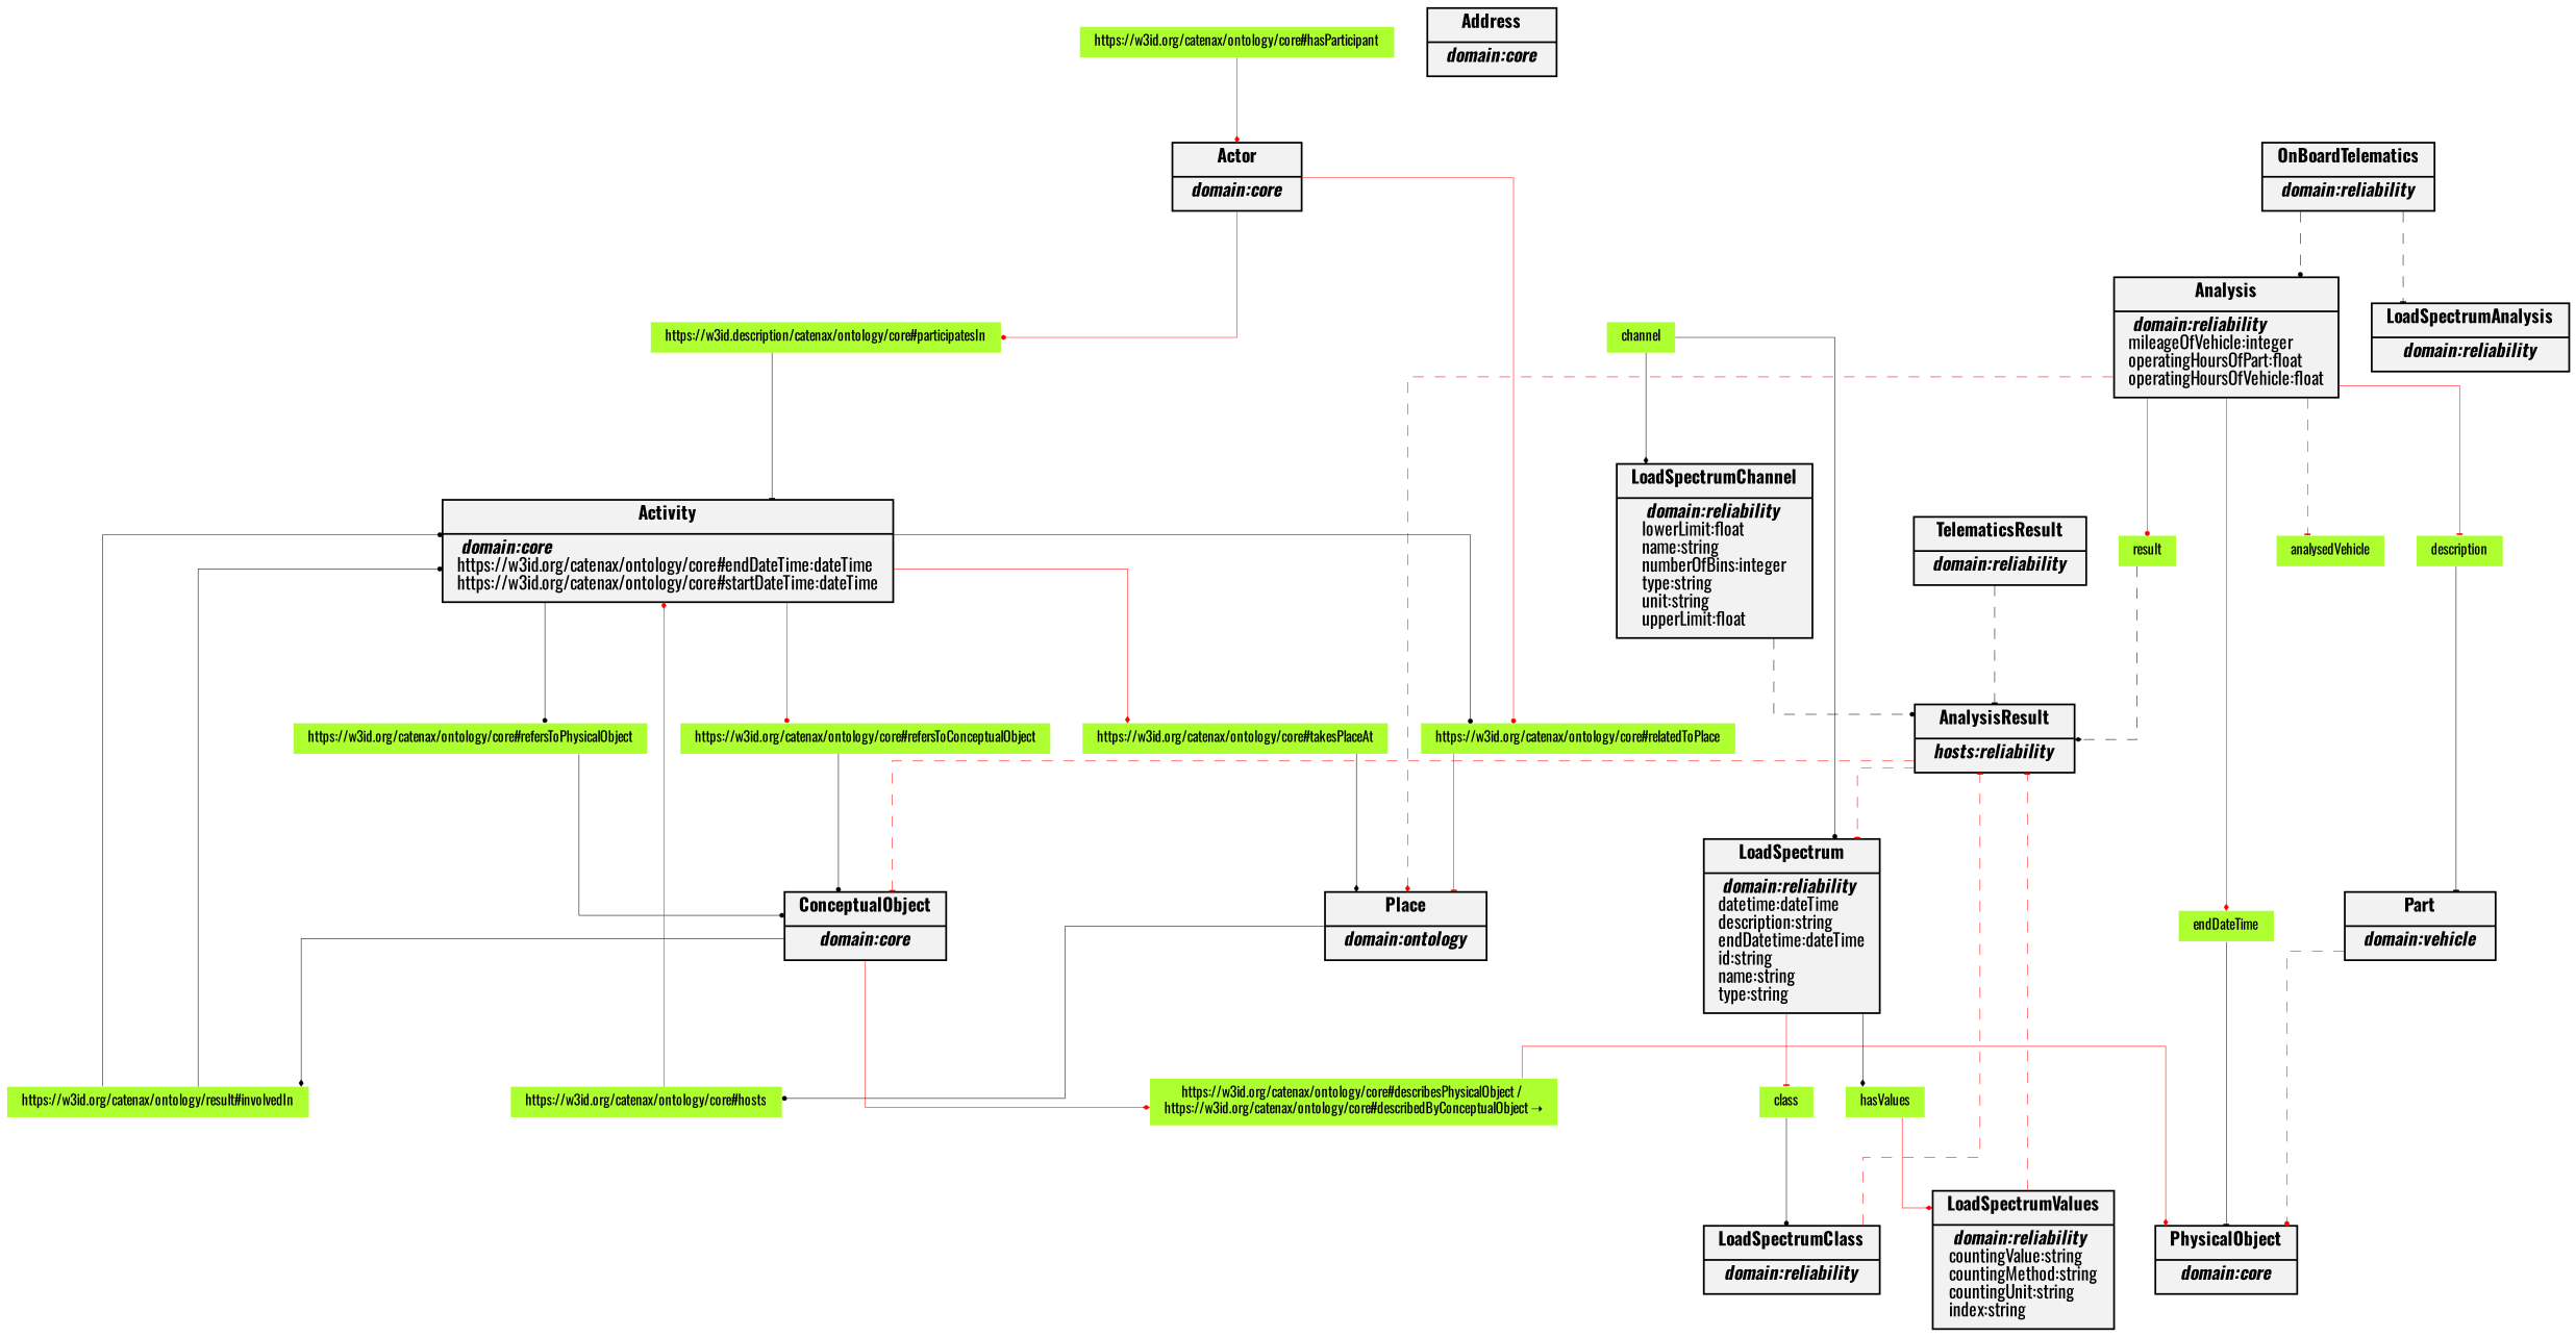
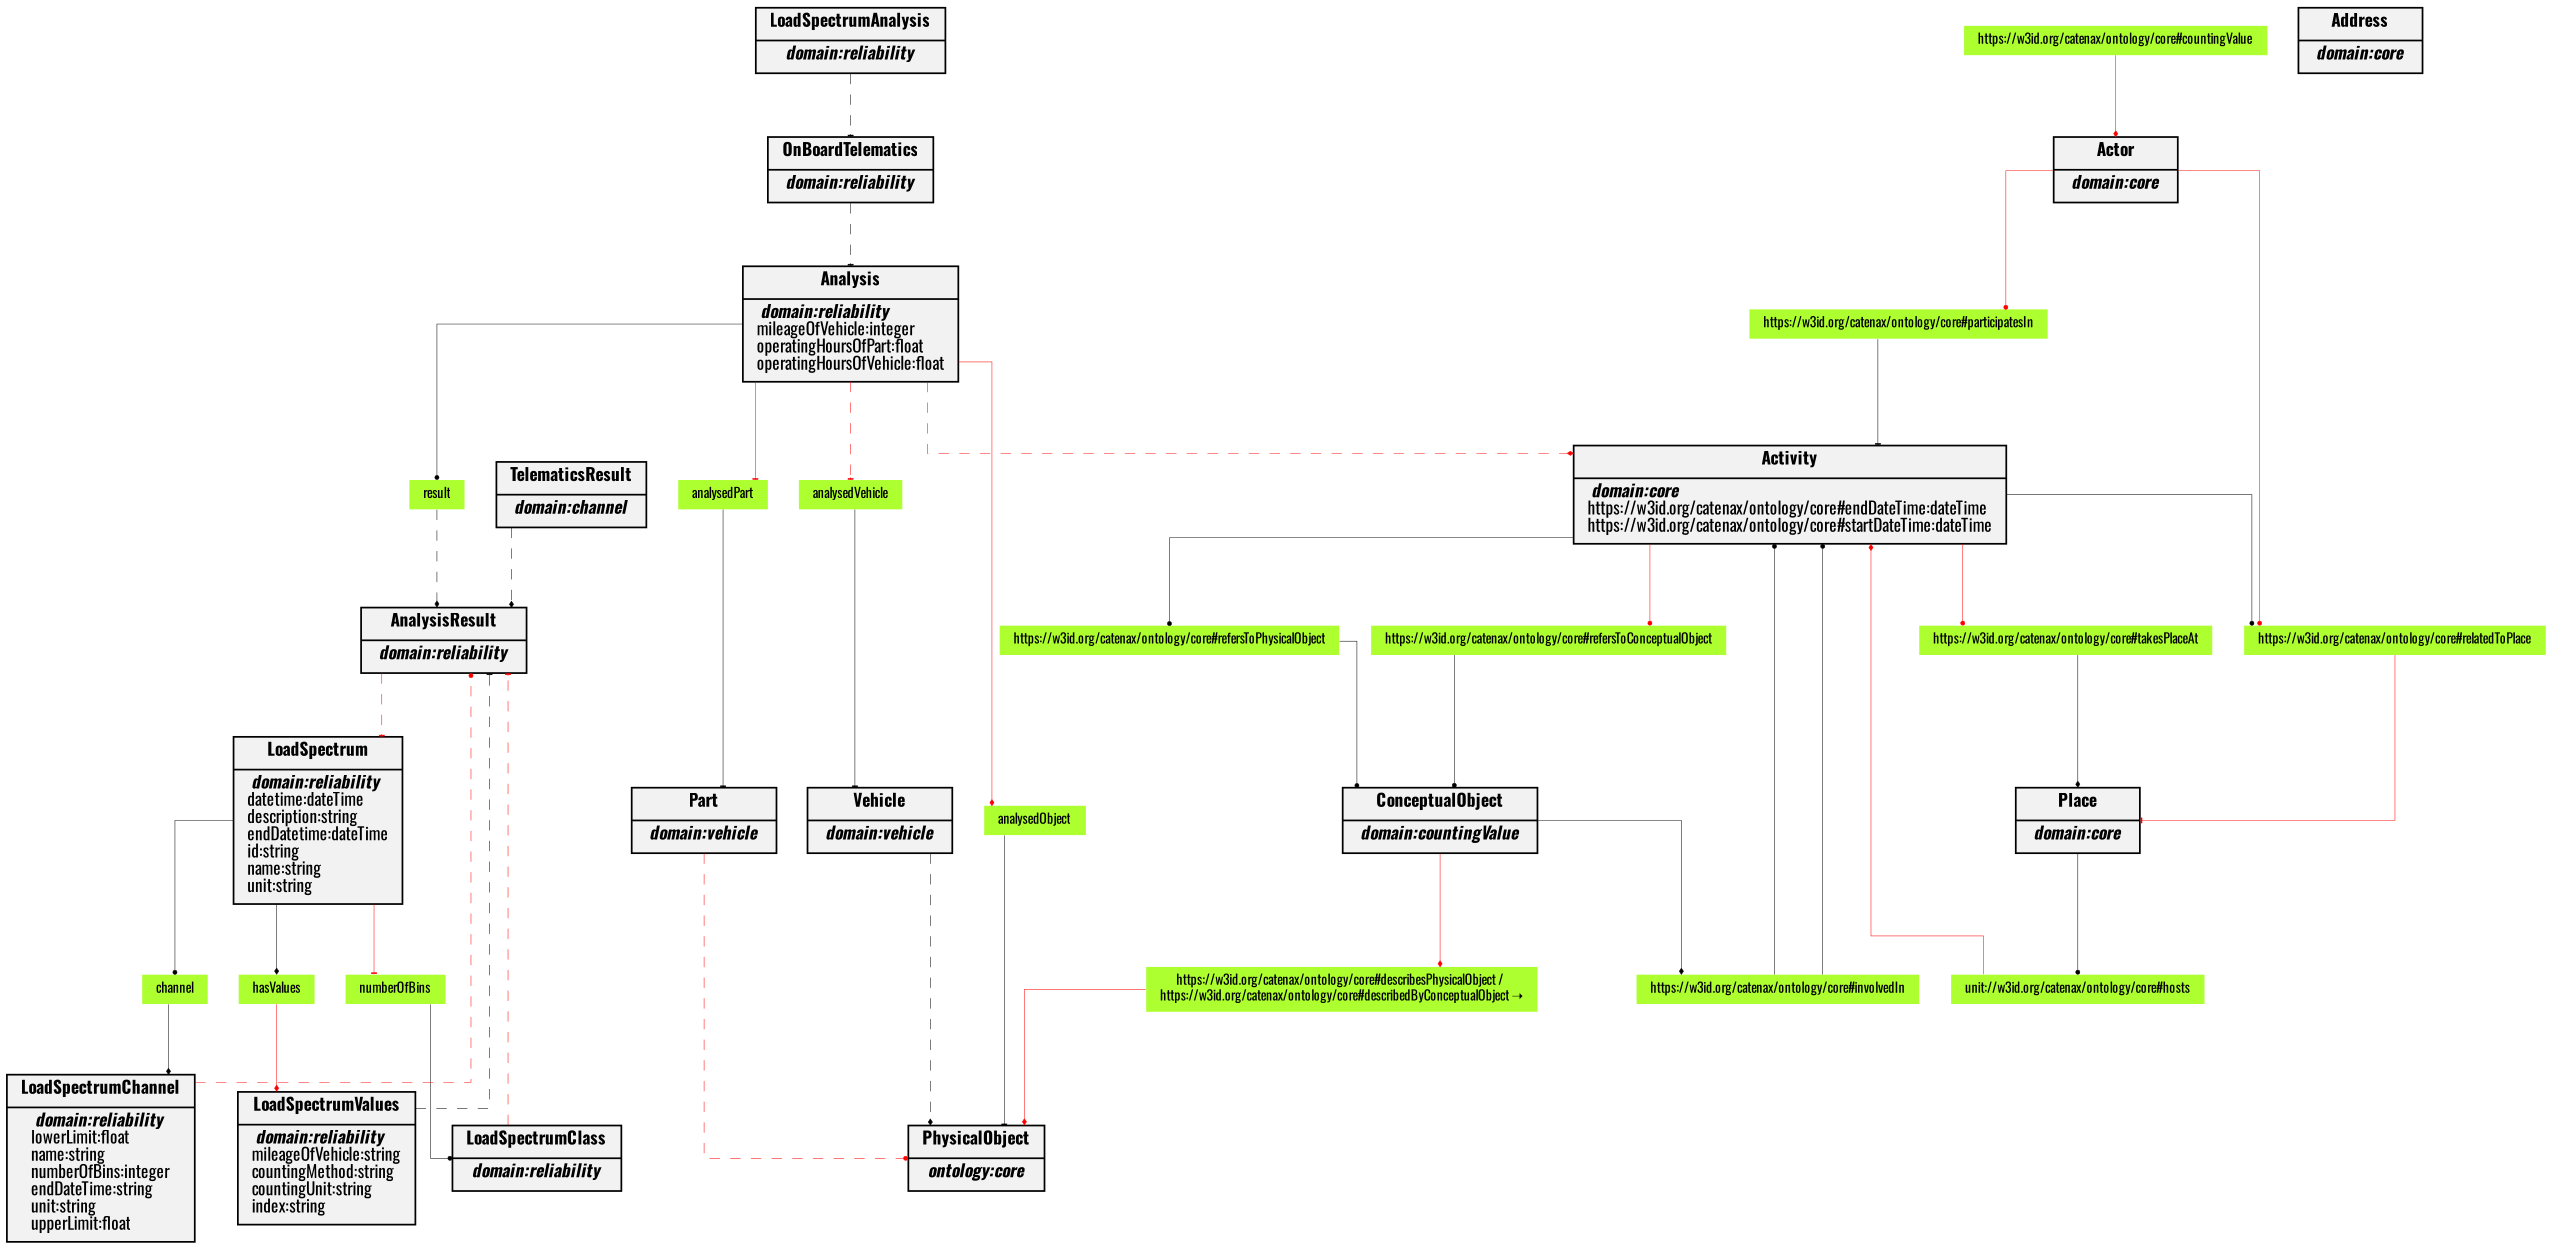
  digraph {
    fontname=Oswald
    fontsize=10
    splines=ortho
    node [fillcolor=gray95 fontname=Oswald fontsize=10 shape=record style=filled]
    edge [arrowhead=dot arrowsize=0.3 color=red fontname=Oswald fontsize=10 penwidth=0.3]
    n1 [label=<{<b>Activity</b> | <i><b> domain:core</b></i> <br align="left"/>https://w3id.org/catenax/ontology/core#endDateTime:dateTime<br align="left"/>https://w3id.org/catenax/ontology/core#startDateTime:dateTime<br align="left"/>}>]
    n2 [fillcolor=greenyellow fontsize=8 height=0 label="https://w3id.org/catenax/ontology/core#refersToConceptualObject" shape=plaintext width=0]
    n3 [fillcolor=greenyellow fontsize=8 height=0 label="https://w3id.org/catenax/ontology/core#refersToPhysicalObject" shape=plaintext width=0]
    n4 [fillcolor=greenyellow fontsize=8 height=0 label="https://w3id.org/catenax/ontology/core#takesPlaceAt" shape=plaintext width=0]
    n5 [fillcolor=greenyellow fontsize=8 height=0 label="https://w3id.org/catenax/ontology/core#relatedToPlace" shape=plaintext width=0]
-   n6 [fillcolor=greenyellow fontsize=8 height=0 label="https://w3id.org/catenax/ontology/core#hasParticipant" shape=plaintext width=0]
+   n6 [fillcolor=greenyellow fontsize=8 height=0 label="https://w3id.org/catenax/ontology/core#countingValue" shape=plaintext width=0]
    n7 [label=<{<b>Actor</b> | <i><b> domain:core</b></i> <br align="left"/>}>]
-   n8 [label=<{<b>ConceptualObject</b> | <i><b> domain:core</b></i> <br align="left"/>}>]
-   n9 [label=<{<b>Place</b> | <i><b> domain:ontology</b></i> <br align="left"/>}>]
-   n10 [fillcolor=greenyellow fontsize=8 height=0 label="https://w3id.description/catenax/ontology/core#participatesIn" shape=plaintext width=0]
+   n8 [label=<{<b>ConceptualObject</b> | <i><b> domain:countingValue</b></i> <br align="left"/>}>]
+   n9 [label=<{<b>Place</b> | <i><b> domain:core</b></i> <br align="left"/>}>]
+   n10 [fillcolor=greenyellow fontsize=8 height=0 label="https://w3id.org/catenax/ontology/core#participatesIn" shape=plaintext width=0]
    n11 [label=<{<b>Address</b> | <i><b> domain:core</b></i> <br align="left"/>}>]
    n12 [fillcolor=greenyellow fontsize=8 height=0 label="https://w3id.org/catenax/ontology/core#describesPhysicalObject / \nhttps://w3id.org/catenax/ontology/core#describedByConceptualObject ➝" shape=plaintext width=0]
-   n13 [fillcolor=greenyellow fontsize=8 height=0 label="https://w3id.org/catenax/ontology/result#involvedIn" shape=plaintext width=0]
-   n14 [label=<{<b>PhysicalObject</b> | <i><b> domain:core</b></i> <br align="left"/>}>]
-   n15 [fillcolor=greenyellow fontsize=8 height=0 label="https://w3id.org/catenax/ontology/core#hosts" shape=plaintext width=0]
+   n13 [fillcolor=greenyellow fontsize=8 height=0 label="https://w3id.org/catenax/ontology/core#involvedIn" shape=plaintext width=0]
+   n14 [label=<{<b>PhysicalObject</b> | <i><b> ontology:core</b></i> <br align="left"/>}>]
+   n15 [fillcolor=greenyellow fontsize=8 height=0 label="unit://w3id.org/catenax/ontology/core#hosts" shape=plaintext width=0]
    n16 [label=<{<b>Analysis</b> | <i><b> domain:reliability</b></i> <br align="left"/>mileageOfVehicle:integer<br align="left"/>operatingHoursOfPart:float<br align="left"/>operatingHoursOfVehicle:float<br align="left"/>}>]
-   n17 [fillcolor=greenyellow fontsize=8 height=0 label=endDateTime shape=plaintext width=0]
-   n18 [fillcolor=greenyellow fontsize=8 height=0 label=description shape=plaintext width=0]
+   n17 [fillcolor=greenyellow fontsize=8 height=0 label=analysedObject shape=plaintext width=0]
+   n18 [fillcolor=greenyellow fontsize=8 height=0 label=analysedPart shape=plaintext width=0]
    n19 [fillcolor=greenyellow fontsize=8 height=0 label=analysedVehicle shape=plaintext width=0]
    n20 [fillcolor=greenyellow fontsize=8 height=0 label=result shape=plaintext width=0]
    n21 [label=<{<b>Part</b> | <i><b> domain:vehicle</b></i> <br align="left"/>}>]
-   n23 [label=<{<b>AnalysisResult</b> | <i><b> hosts:reliability</b></i> <br align="left"/>}>]
-   n24 [label=<{<b>LoadSpectrum</b> | <i><b> domain:reliability</b></i> <br align="left"/>datetime:dateTime<br align="left"/>description:string<br align="left"/>endDatetime:dateTime<br align="left"/>id:string<br align="left"/>name:string<br align="left"/>type:string<br align="left"/>}>]
+   n22 [label=<{<b>Vehicle</b> | <i><b> domain:vehicle</b></i> <br align="left"/>}>]
+   n23 [label=<{<b>AnalysisResult</b> | <i><b> domain:reliability</b></i> <br align="left"/>}>]
+   n24 [label=<{<b>LoadSpectrum</b> | <i><b> domain:reliability</b></i> <br align="left"/>datetime:dateTime<br align="left"/>description:string<br align="left"/>endDatetime:dateTime<br align="left"/>id:string<br align="left"/>name:string<br align="left"/>unit:string<br align="left"/>}>]
    n25 [fillcolor=greenyellow fontsize=8 height=0 label=channel shape=plaintext width=0]
-   n26 [fillcolor=greenyellow fontsize=8 height=0 label=class shape=plaintext width=0]
+   n26 [fillcolor=greenyellow fontsize=8 height=0 label=numberOfBins shape=plaintext width=0]
    n27 [fillcolor=greenyellow fontsize=8 height=0 label=hasValues shape=plaintext width=0]
-   n28 [label=<{<b>LoadSpectrumChannel</b> | <i><b> domain:reliability</b></i> <br align="left"/>lowerLimit:float<br align="left"/>name:string<br align="left"/>numberOfBins:integer<br align="left"/>type:string<br align="left"/>unit:string<br align="left"/>upperLimit:float<br align="left"/>}>]
+   n28 [label=<{<b>LoadSpectrumChannel</b> | <i><b> domain:reliability</b></i> <br align="left"/>lowerLimit:float<br align="left"/>name:string<br align="left"/>numberOfBins:integer<br align="left"/>endDateTime:string<br align="left"/>unit:string<br align="left"/>upperLimit:float<br align="left"/>}>]
    n29 [label=<{<b>LoadSpectrumClass</b> | <i><b> domain:reliability</b></i> <br align="left"/>}>]
-   n30 [label=<{<b>LoadSpectrumValues</b> | <i><b> domain:reliability</b></i> <br align="left"/>countingValue:string<br align="left"/>countingMethod:string<br align="left"/>countingUnit:string<br align="left"/>index:string<br align="left"/>}>]
+   n30 [label=<{<b>LoadSpectrumValues</b> | <i><b> domain:reliability</b></i> <br align="left"/>mileageOfVehicle:string<br align="left"/>countingMethod:string<br align="left"/>countingUnit:string<br align="left"/>index:string<br align="left"/>}>]
    n31 [label=<{<b>LoadSpectrumAnalysis</b> | <i><b> domain:reliability</b></i> <br align="left"/>}>]
    n32 [label=<{<b>OnBoardTelematics</b> | <i><b> domain:reliability</b></i> <br align="left"/>}>]
-   n33 [label=<{<b>TelematicsResult</b> | <i><b> domain:reliability</b></i> <br align="left"/>}>]
+   n33 [label=<{<b>TelematicsResult</b> | <i><b> domain:channel</b></i> <br align="left"/>}>]
    n1 -> n2
    n1 -> n3 [color=black]
-   n1 -> n4 [arrowhead=diamond]
+   n1 -> n4
    n1 -> n5 [color=black]
    n2 -> n8 [color=black]
    n3 -> n8 [color=black]
    n4 -> n9 [arrowhead=diamond color=black]
    n5 -> n9 [arrowhead=tee]
    n6 -> n7 [arrowhead=diamond]
    n7 -> n5
    n7 -> n10
    n8 -> n12 [arrowhead=diamond]
    n8 -> n13 [arrowhead=diamond color=black]
    n9 -> n15 [color=black]
    n10 -> n1 [arrowhead=tee color=black]
    n12 -> n14 [arrowhead=diamond]
    n13 -> n1 [color=black]
    n13 -> n1 [color=black]
    n15 -> n1 [arrowhead=diamond]
-   n16 -> n9 [arrowhead=diamond style=dashed]
+   n16 -> n1 [arrowhead=diamond style=dashed]
    n16 -> n17 [arrowhead=diamond]
    n16 -> n18 [arrowhead=tee]
    n16 -> n19 [arrowhead=tee style=dashed]
-   n16 -> n20
+   n16 -> n20 [color=black]
    n17 -> n14 [arrowhead=tee color=black]
    n18 -> n21 [arrowhead=tee color=black]
+   n19 -> n22 [arrowhead=tee color=black]
    n20 -> n23 [arrowhead=diamond color=black style=dashed]
    n21 -> n14 [style=dashed]
-   n23 -> n8 [arrowhead=tee style=dashed]
+   n22 -> n14 [arrowhead=diamond color=black style=dashed]
    n23 -> n24 [arrowhead=tee style=dashed]
-   n25 -> n24 [color=black]
+   n24 -> n25 [color=black]
    n24 -> n26 [arrowhead=tee]
    n24 -> n27 [arrowhead=diamond color=black]
    n25 -> n28 [arrowhead=diamond color=black]
    n26 -> n29 [color=black]
    n27 -> n30 [arrowhead=diamond]
-   n28 -> n23 [color=black style=dashed]
+   n28 -> n23 [style=dashed]
    n29 -> n23 [arrowhead=tee style=dashed]
-   n30 -> n23 [arrowhead=tee style=dashed]
-   n32 -> n31 [arrowhead=tee color=black style=dashed]
-   n32 -> n16 [color=black style=dashed]
-   n33 -> n23 [arrowhead=tee color=black style=dashed]
+   n30 -> n23 [arrowhead=tee color=black style=dashed]
+   n31 -> n32 [arrowhead=tee color=black style=dashed]
+   n32 -> n16 [arrowhead=tee color=black style=dashed]
+   n33 -> n23 [arrowhead=diamond color=black style=dashed]
  }
